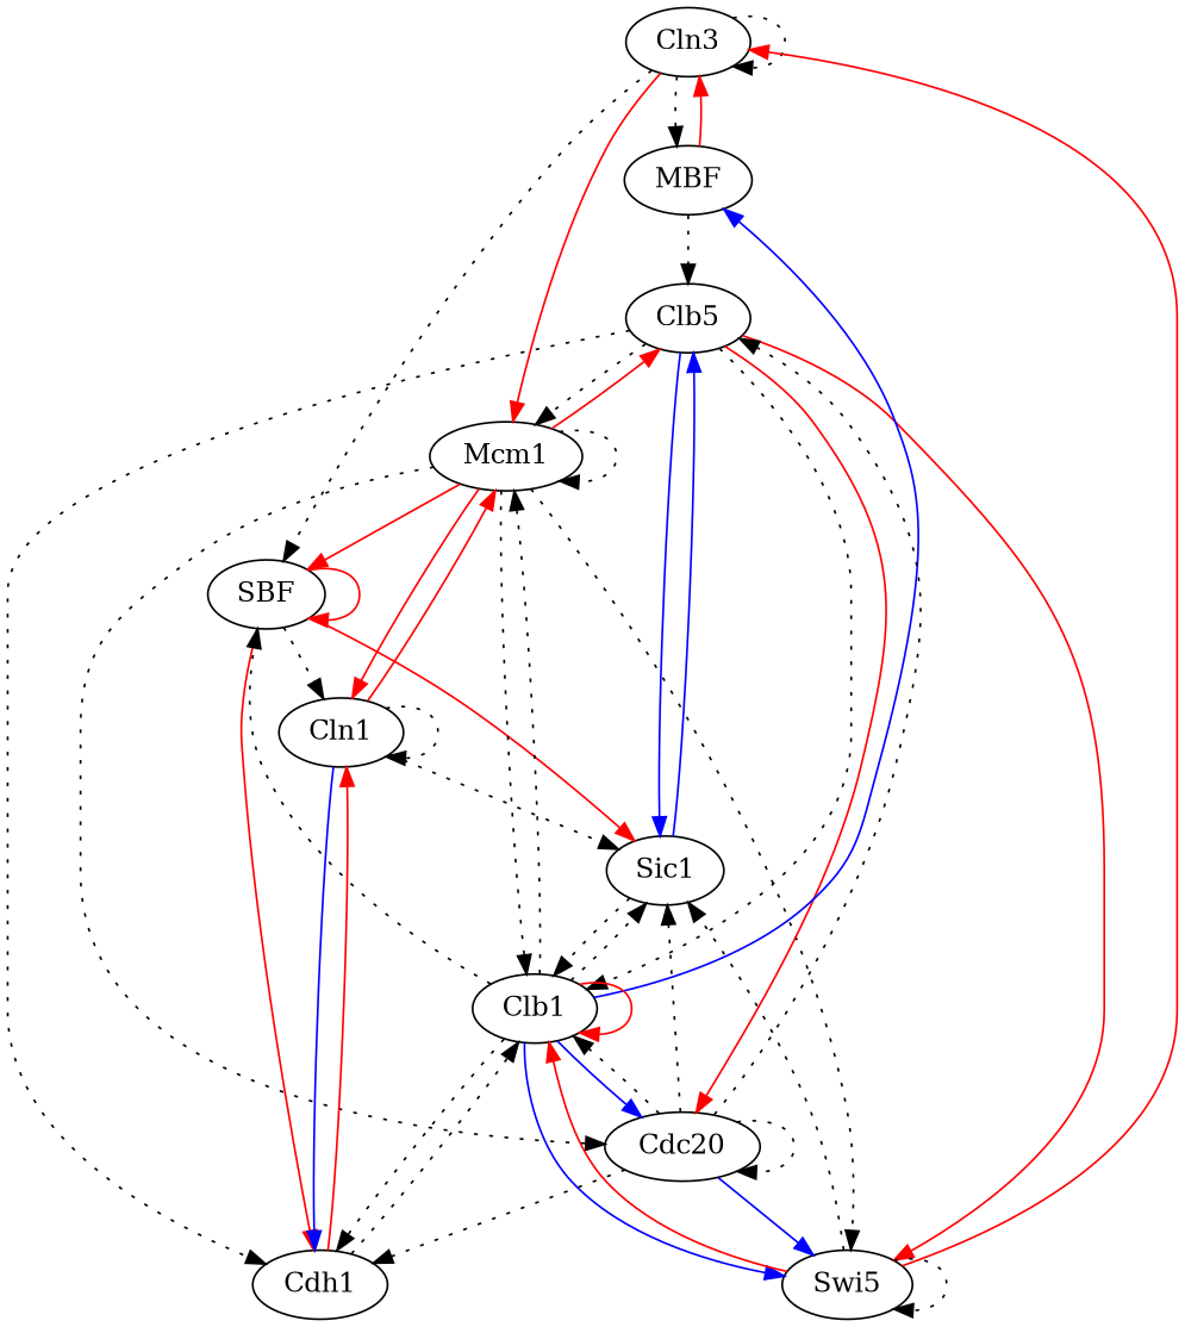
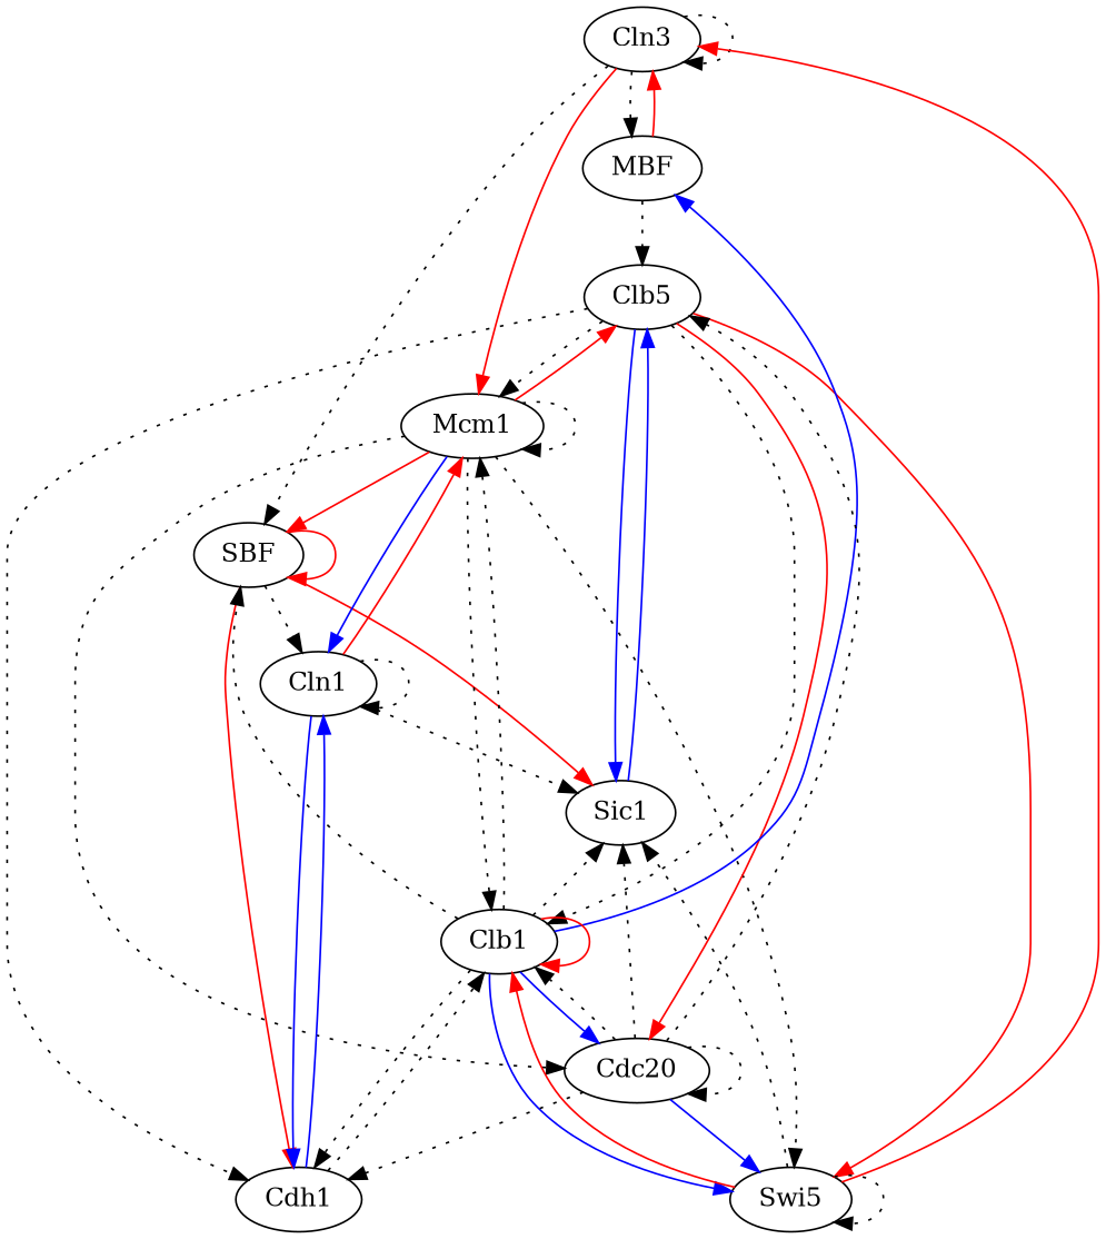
  digraph {
    edge [style=dotted]
    n1 [label=Cln3]
    n2 [label=MBF]
    n3 [label=SBF]
    n4 [label=Mcm1]
    n5 [label=Clb5]
    n6 [label=Cln1]
    n7 [label=Cdh1]
    n8 [label=Sic1]
    n9 [label=Clb1]
    n10 [label=Swi5]
    n11 [label=Cdc20]
    n1 -> n1
    n1 -> n2
    n1 -> n3
    n1 -> n4 [color=red style=""]
    n2 -> n1 [color=red style=""]
    n2 -> n5
    n3 -> n3 [color=red style=""]
    n3 -> n6
    n3 -> n7 [color=red style=""]
    n3 -> n8 [color=red style=""]
    n4 -> n3 [color=red style=""]
    n4 -> n4
    n4 -> n5 [color=red style=""]
-   n4 -> n6 [color=red style=""]
+   n4 -> n6 [color=blue style=""]
    n4 -> n9
    n4 -> n10
    n4 -> n11
    n5 -> n4
    n5 -> n7
    n5 -> n8 [color=blue style=""]
    n5 -> n9
    n5 -> n10 [color=red style=""]
    n5 -> n11 [color=red style=""]
    n6 -> n4 [color=red style=""]
    n6 -> n6
    n6 -> n7 [color=blue style=""]
    n6 -> n8
-   n7 -> n6 [color=red style=""]
+   n7 -> n6 [color=blue style=""]
    n7 -> n9
    n8 -> n5 [color=blue style=""]
-   n8 -> n9
    n9 -> n2 [color=blue style=""]
    n9 -> n3
    n9 -> n4
    n9 -> n7
    n9 -> n8
    n9 -> n9 [color=red style=""]
    n9 -> n10 [color=blue style=""]
    n9 -> n11 [color=blue style=""]
    n10 -> n1 [color=red style=""]
    n10 -> n8
    n10 -> n9 [color=red style=""]
    n10 -> n10
    n11 -> n5
    n11 -> n7
    n11 -> n8
    n11 -> n9
    n11 -> n10 [color=blue style=""]
    n11 -> n11
  }
